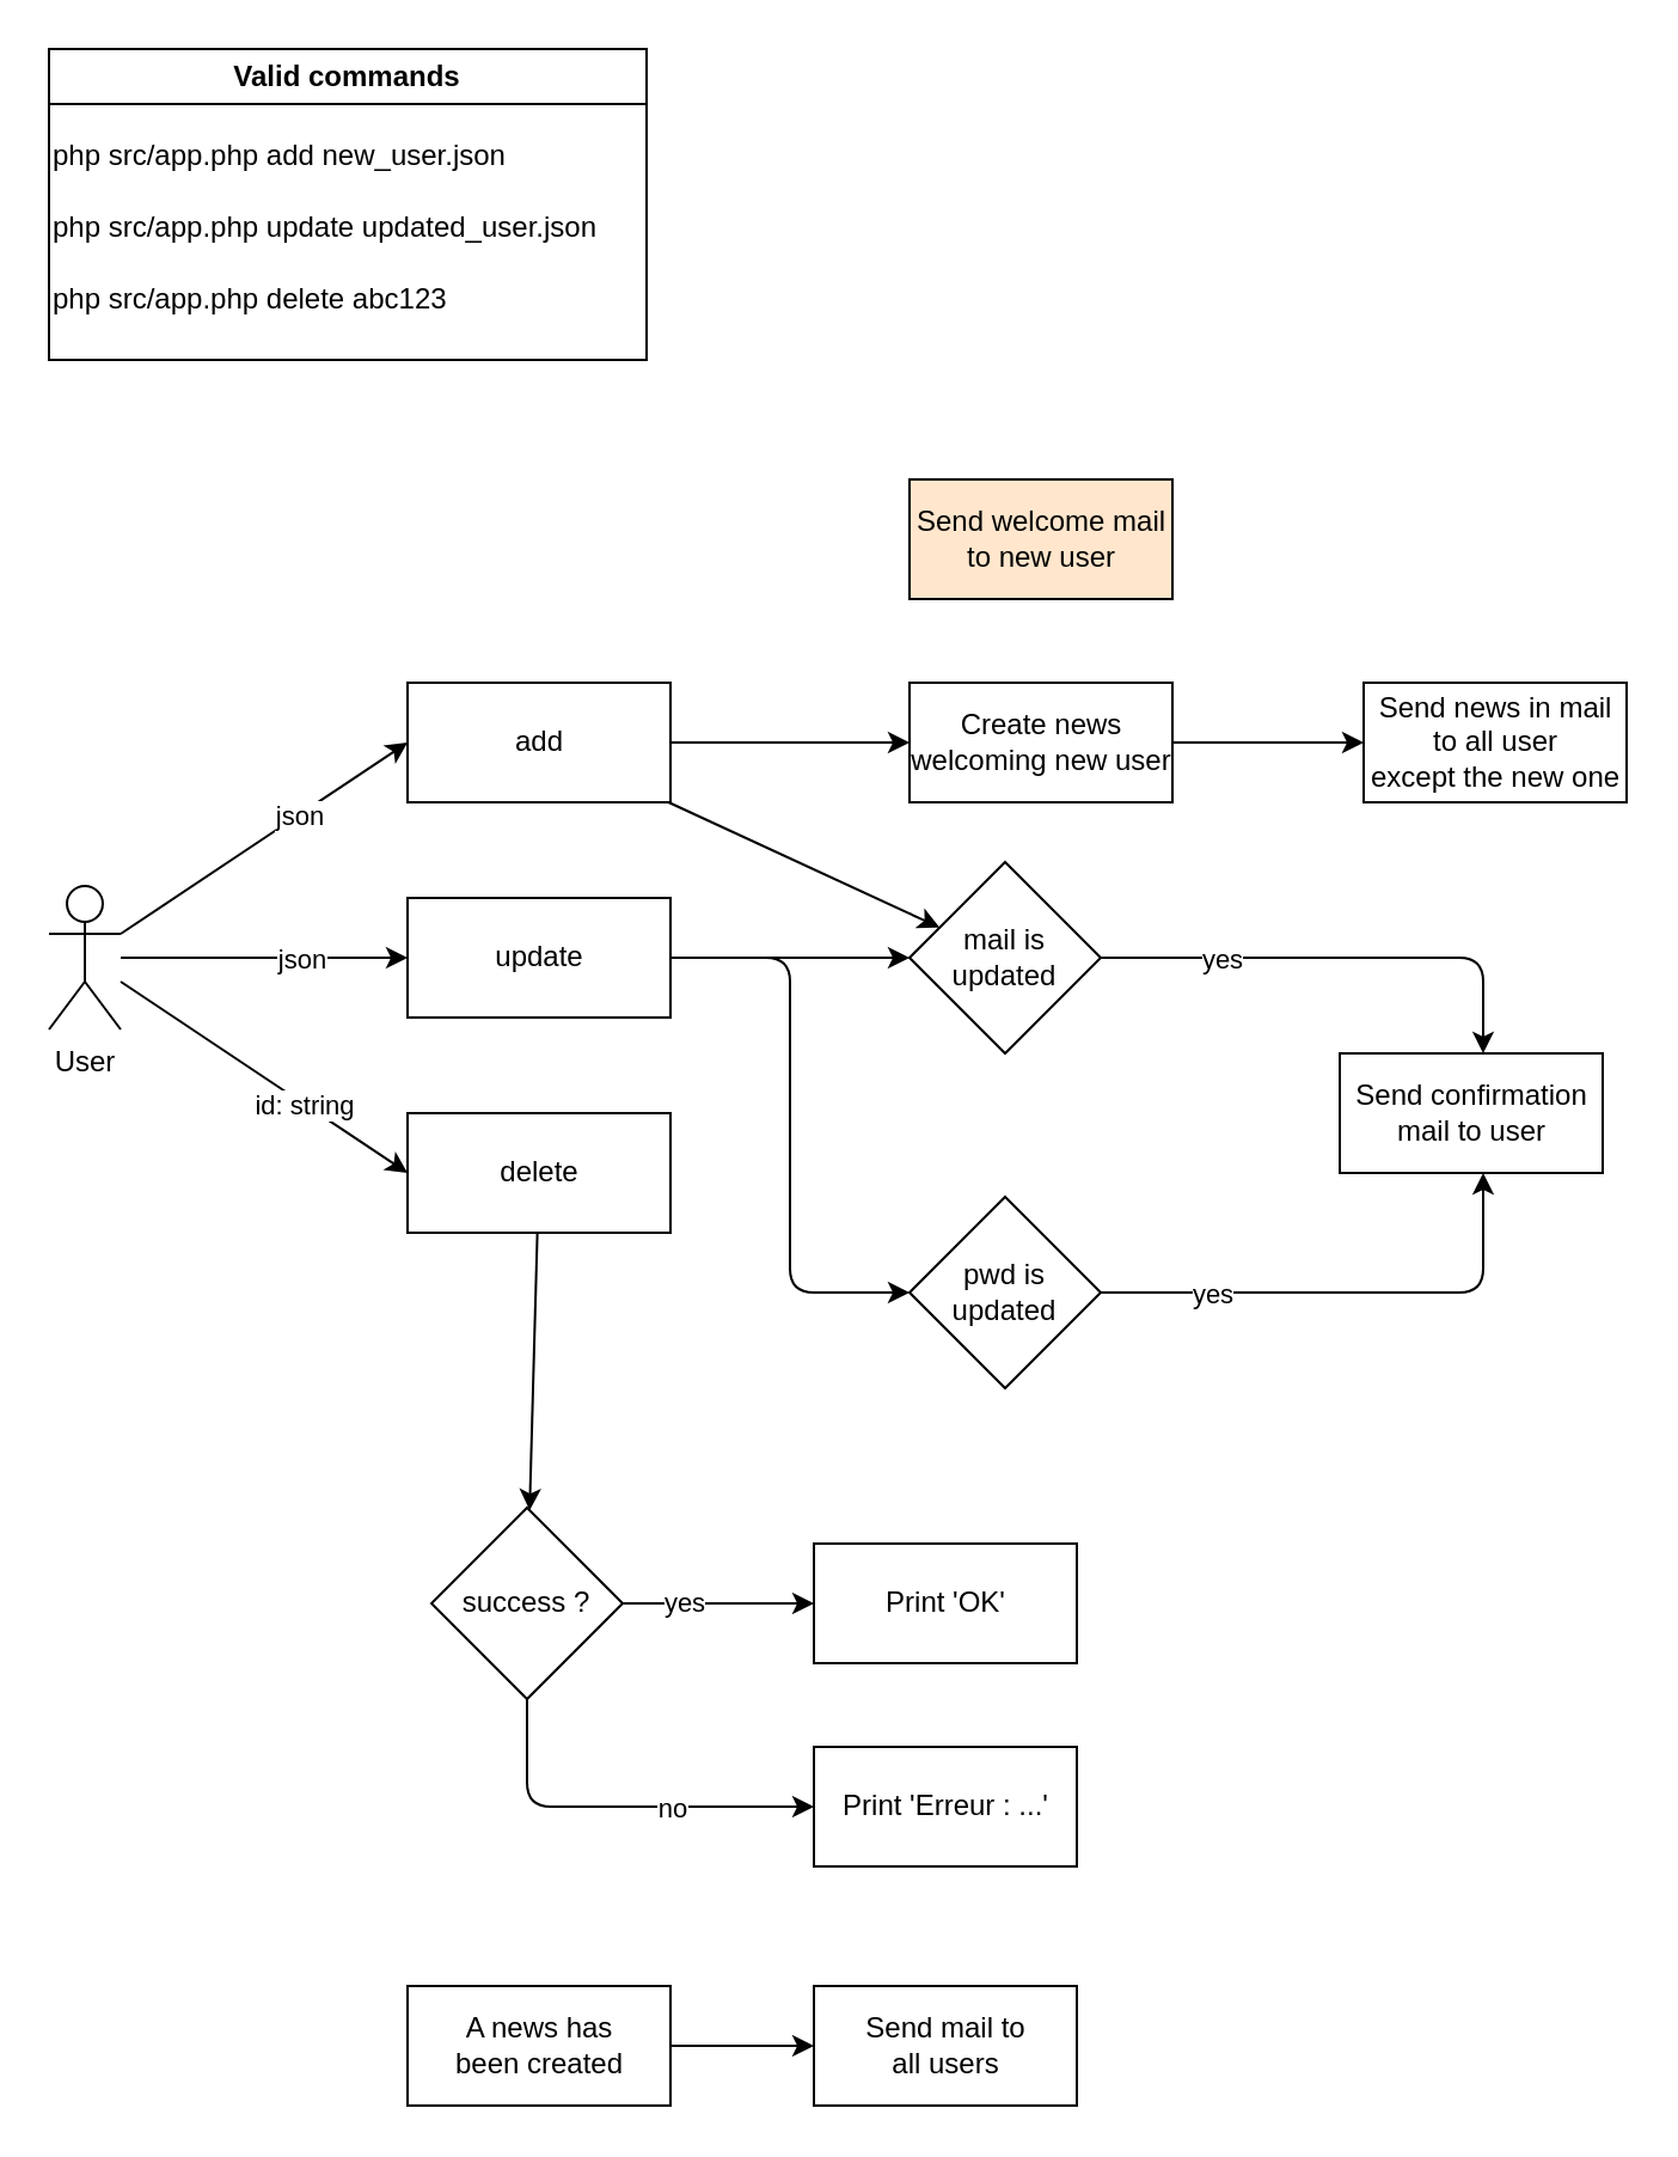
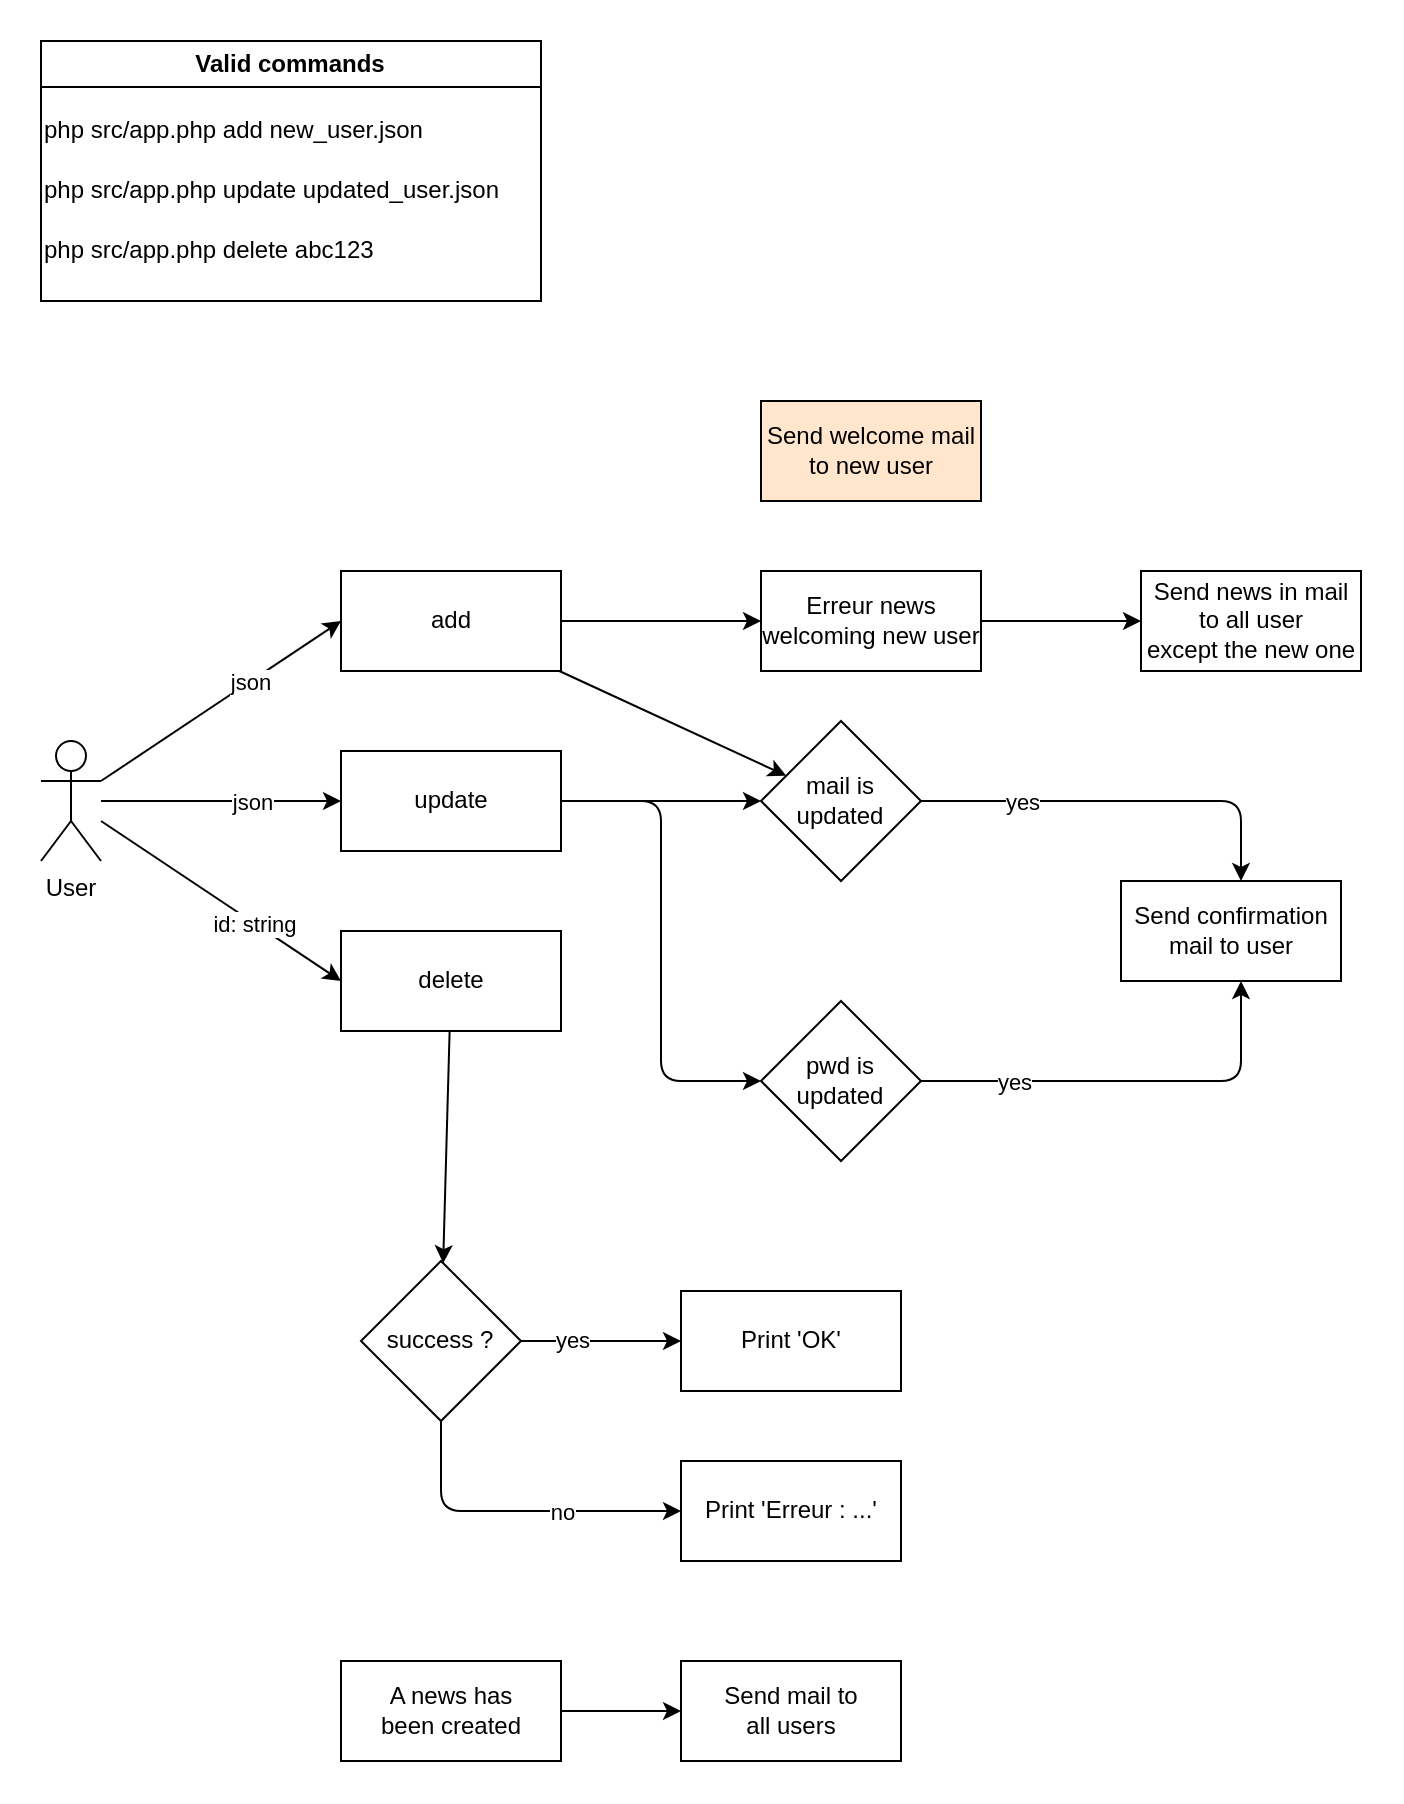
  <mxCell id="0" />
  <mxCell id="1" parent="0" />
  <mxCell id="2" style="edgeStyle=none;html=1;entryX=0;entryY=0.5;entryDx=0;entryDy=0;" parent="1" source="8" target="11" edge="1"><mxGeometry relative="1" as="geometry" /></mxCell>
  <mxCell id="3" value="json" style="edgeLabel;html=1;align=center;verticalAlign=middle;resizable=0;points=[];" parent="2" vertex="1" connectable="0"><mxGeometry x="0.254" relative="1" as="geometry"><mxPoint as="offset" /></mxGeometry></mxCell>
  <mxCell id="4" style="edgeStyle=none;html=1;" parent="1" source="8" target="14" edge="1"><mxGeometry relative="1" as="geometry" /></mxCell>
  <mxCell id="5" value="json" style="edgeLabel;html=1;align=center;verticalAlign=middle;resizable=0;points=[];" parent="4" vertex="1" connectable="0"><mxGeometry x="0.255" relative="1" as="geometry"><mxPoint as="offset" /></mxGeometry></mxCell>
  <mxCell id="6" style="edgeStyle=none;html=1;entryX=0;entryY=0.5;entryDx=0;entryDy=0;" parent="1" source="8" target="16" edge="1"><mxGeometry relative="1" as="geometry" /></mxCell>
  <mxCell id="7" value="id: string" style="edgeLabel;html=1;align=center;verticalAlign=middle;resizable=0;points=[];" parent="6" vertex="1" connectable="0"><mxGeometry x="0.274" relative="1" as="geometry"><mxPoint as="offset" /></mxGeometry></mxCell>
  <mxCell id="8" value="User" style="shape=umlActor;verticalLabelPosition=bottom;verticalAlign=top;html=1;" parent="1" vertex="1"><mxGeometry x="20" y="370" width="30" height="60" as="geometry" /></mxCell>
  <mxCell id="9" style="edgeStyle=none;html=1;" parent="1" source="11" target="35" edge="1"><mxGeometry relative="1" as="geometry" /></mxCell>
  <mxCell id="10" style="edgeStyle=none;html=1;" parent="1" source="11" target="19" edge="1"><mxGeometry relative="1" as="geometry" /></mxCell>
  <mxCell id="11" value="add" style="html=1;" parent="1" vertex="1"><mxGeometry x="170" y="285" width="110" height="50" as="geometry" /></mxCell>
  <mxCell id="12" style="edgeStyle=none;html=1;" parent="1" source="14" target="35" edge="1"><mxGeometry relative="1" as="geometry" /></mxCell>
  <mxCell id="13" style="edgeStyle=orthogonalEdgeStyle;html=1;entryX=0;entryY=0.5;entryDx=0;entryDy=0;" parent="1" source="14" target="38" edge="1"><mxGeometry relative="1" as="geometry" /></mxCell>
  <mxCell id="14" value="update" style="html=1;" parent="1" vertex="1"><mxGeometry x="170" y="375" width="110" height="50" as="geometry" /></mxCell>
  <mxCell id="15" style="edgeStyle=none;html=1;" parent="1" source="16" target="26" edge="1"><mxGeometry relative="1" as="geometry" /></mxCell>
  <mxCell id="16" value="delete" style="html=1;" parent="1" vertex="1"><mxGeometry x="170" y="465" width="110" height="50" as="geometry" /></mxCell>
  <mxCell id="17" value="Send welcome mail &lt;br&gt;to new user" style="html=1;fillColor=#ffe6cc;" parent="1" vertex="1"><mxGeometry x="380" y="200" width="110" height="50" as="geometry" /></mxCell>
  <mxCell id="18" style="edgeStyle=none;html=1;" parent="1" source="19" target="20" edge="1"><mxGeometry relative="1" as="geometry" /></mxCell>
- <mxCell id="19" value="Create news &lt;br&gt;welcoming new user" style="html=1;" parent="1" vertex="1"><mxGeometry x="380" y="285" width="110" height="50" as="geometry" /></mxCell>
+ <mxCell id="19" value="Erreur news &lt;br&gt;welcoming new user" style="html=1;" parent="1" vertex="1"><mxGeometry x="380" y="285" width="110" height="50" as="geometry" /></mxCell>
  <mxCell id="20" value="Send news in mail&lt;br&gt;to all user&lt;br&gt;except the new one" style="html=1;" parent="1" vertex="1"><mxGeometry x="570" y="285" width="110" height="50" as="geometry" /></mxCell>
  <mxCell id="21" value="Send confirmation&lt;br&gt;mail to user" style="html=1;" parent="1" vertex="1"><mxGeometry x="560" y="440" width="110" height="50" as="geometry" /></mxCell>
  <mxCell id="22" style="edgeStyle=none;html=1;" parent="1" source="26" target="27" edge="1"><mxGeometry relative="1" as="geometry" /></mxCell>
  <mxCell id="23" value="yes" style="edgeLabel;html=1;align=center;verticalAlign=middle;resizable=0;points=[];" parent="22" vertex="1" connectable="0"><mxGeometry x="-0.387" y="1" relative="1" as="geometry"><mxPoint as="offset" /></mxGeometry></mxCell>
  <mxCell id="24" style="edgeStyle=orthogonalEdgeStyle;html=1;" parent="1" source="26" target="28" edge="1"><mxGeometry relative="1" as="geometry"><Array as="points"><mxPoint x="220" y="755" /></Array></mxGeometry></mxCell>
  <mxCell id="25" value="no" style="edgeLabel;html=1;align=center;verticalAlign=middle;resizable=0;points=[];" parent="24" vertex="1" connectable="0"><mxGeometry x="0.05" relative="1" as="geometry"><mxPoint x="18" as="offset" /></mxGeometry></mxCell>
  <mxCell id="26" value="success ?" style="rhombus;whiteSpace=wrap;html=1;" parent="1" vertex="1"><mxGeometry x="180" y="630" width="80" height="80" as="geometry" /></mxCell>
  <mxCell id="27" value="Print 'OK'" style="html=1;" parent="1" vertex="1"><mxGeometry x="340" y="645" width="110" height="50" as="geometry" /></mxCell>
  <mxCell id="28" value="Print 'Erreur : ...'" style="html=1;" parent="1" vertex="1"><mxGeometry x="340" y="730" width="110" height="50" as="geometry" /></mxCell>
  <mxCell id="29" value="Valid commands" style="swimlane;whiteSpace=wrap;html=1;" parent="1" vertex="1"><mxGeometry x="20" y="20" width="250" height="130" as="geometry" /></mxCell>
  <mxCell id="30" value="php src/app.php add new_user.json" style="text;html=1;align=left;verticalAlign=middle;resizable=0;points=[];autosize=1;strokeColor=none;fillColor=none;" parent="29" vertex="1"><mxGeometry y="30" width="210" height="30" as="geometry" /></mxCell>
  <mxCell id="31" value="php src/app.php update updated_user.json" style="text;html=1;align=left;verticalAlign=middle;resizable=0;points=[];autosize=1;strokeColor=none;fillColor=none;" parent="29" vertex="1"><mxGeometry y="60" width="250" height="30" as="geometry" /></mxCell>
  <mxCell id="32" value="php src/app.php delete abc123" style="text;html=1;align=left;verticalAlign=middle;resizable=0;points=[];autosize=1;strokeColor=none;fillColor=none;" parent="29" vertex="1"><mxGeometry y="90" width="190" height="30" as="geometry" /></mxCell>
  <mxCell id="33" style="edgeStyle=orthogonalEdgeStyle;html=1;" parent="1" source="35" target="21" edge="1"><mxGeometry relative="1" as="geometry"><Array as="points"><mxPoint x="620" y="400" /></Array></mxGeometry></mxCell>
  <mxCell id="34" value="yes" style="edgeLabel;html=1;align=center;verticalAlign=middle;resizable=0;points=[];" parent="33" vertex="1" connectable="0"><mxGeometry x="0.271" y="-3" relative="1" as="geometry"><mxPoint x="-77" y="-3" as="offset" /></mxGeometry></mxCell>
  <mxCell id="35" value="mail is updated" style="rhombus;whiteSpace=wrap;html=1;" parent="1" vertex="1"><mxGeometry x="380" y="360" width="80" height="80" as="geometry" /></mxCell>
  <mxCell id="36" style="edgeStyle=orthogonalEdgeStyle;html=1;" parent="1" source="38" target="21" edge="1"><mxGeometry relative="1" as="geometry"><Array as="points"><mxPoint x="620" y="540" /></Array></mxGeometry></mxCell>
  <mxCell id="37" value="yes" style="edgeLabel;html=1;align=center;verticalAlign=middle;resizable=0;points=[];" parent="36" vertex="1" connectable="0"><mxGeometry x="-0.125" y="-3" relative="1" as="geometry"><mxPoint x="-46" y="-3" as="offset" /></mxGeometry></mxCell>
  <mxCell id="38" value="pwd is updated" style="rhombus;whiteSpace=wrap;html=1;" parent="1" vertex="1"><mxGeometry x="380" y="500" width="80" height="80" as="geometry" /></mxCell>
  <mxCell id="39" style="edgeStyle=orthogonalEdgeStyle;html=1;" parent="1" source="40" target="41" edge="1"><mxGeometry relative="1" as="geometry" /></mxCell>
  <mxCell id="40" value="A news has &lt;br&gt;been created" style="html=1;" parent="1" vertex="1"><mxGeometry x="170" y="830" width="110" height="50" as="geometry" /></mxCell>
  <mxCell id="41" value="Send mail to &lt;br&gt;all users" style="html=1;" parent="1" vertex="1"><mxGeometry x="340" y="830" width="110" height="50" as="geometry" /></mxCell>
